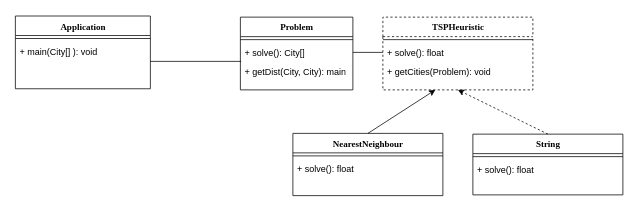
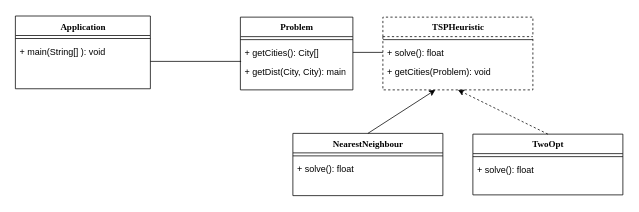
  <mxCell id="0" />
  <mxCell id="1" parent="0" />
  <mxCell id="2" value="Problem" style="swimlane;html=1;fontStyle=1;align=center;verticalAlign=top;childLayout=stackLayout;horizontal=1;startSize=26;horizontalStack=0;resizeParent=1;resizeLast=0;collapsible=1;marginBottom=0;swimlaneFillColor=#ffffff;rounded=0;shadow=0;comic=0;labelBackgroundColor=none;strokeColor=#000000;strokeWidth=1;fillColor=none;fontFamily=Verdana;fontSize=12;fontColor=#000000;" parent="1" vertex="1"><mxGeometry x="320" y="22" width="150" height="97" as="geometry" /></mxCell>
  <mxCell id="3" value="" style="line;html=1;strokeWidth=1;fillColor=none;align=left;verticalAlign=middle;spacingTop=-1;spacingLeft=3;spacingRight=3;rotatable=0;labelPosition=right;points=[];portConstraint=eastwest;" parent="2" vertex="1"><mxGeometry y="26" width="150" height="8" as="geometry" /></mxCell>
- <mxCell id="4" value="+ solve(): City[]" style="text;html=1;strokeColor=none;fillColor=none;align=left;verticalAlign=top;spacingLeft=4;spacingRight=4;whiteSpace=wrap;overflow=hidden;rotatable=0;points=[[0,0.5],[1,0.5]];portConstraint=eastwest;" parent="2" vertex="1"><mxGeometry y="34" width="150" height="26" as="geometry" /></mxCell>
+ <mxCell id="4" value="+ getCities(): City[]" style="text;html=1;strokeColor=none;fillColor=none;align=left;verticalAlign=top;spacingLeft=4;spacingRight=4;whiteSpace=wrap;overflow=hidden;rotatable=0;points=[[0,0.5],[1,0.5]];portConstraint=eastwest;" parent="2" vertex="1"><mxGeometry y="34" width="150" height="26" as="geometry" /></mxCell>
  <mxCell id="5" value="+ getDist(City, City): main" style="text;html=1;strokeColor=none;fillColor=none;align=left;verticalAlign=top;spacingLeft=4;spacingRight=4;whiteSpace=wrap;overflow=hidden;rotatable=0;points=[[0,0.5],[1,0.5]];portConstraint=eastwest;" parent="2" vertex="1"><mxGeometry y="60" width="150" height="26" as="geometry" /></mxCell>
  <mxCell id="6" value="TSPHeuristic" style="swimlane;html=1;fontStyle=1;align=center;verticalAlign=top;childLayout=stackLayout;horizontal=1;startSize=26;horizontalStack=0;resizeParent=1;resizeLast=0;collapsible=1;marginBottom=0;swimlaneFillColor=#ffffff;rounded=0;shadow=0;comic=0;labelBackgroundColor=none;strokeColor=#000000;strokeWidth=1;fillColor=none;fontFamily=Verdana;fontSize=12;fontColor=#000000;dashed=1;" parent="1" vertex="1"><mxGeometry x="510" y="22" width="200" height="97" as="geometry" /></mxCell>
  <mxCell id="7" value="" style="line;html=1;strokeWidth=1;fillColor=none;align=left;verticalAlign=middle;spacingTop=-1;spacingLeft=3;spacingRight=3;rotatable=0;labelPosition=right;points=[];portConstraint=eastwest;" parent="6" vertex="1"><mxGeometry y="26" width="200" height="8" as="geometry" /></mxCell>
  <mxCell id="8" value="+ solve(): float" style="text;html=1;strokeColor=none;fillColor=none;align=left;verticalAlign=top;spacingLeft=4;spacingRight=4;whiteSpace=wrap;overflow=hidden;rotatable=0;points=[[0,0.5],[1,0.5]];portConstraint=eastwest;" parent="6" vertex="1"><mxGeometry y="34" width="200" height="26" as="geometry" /></mxCell>
  <mxCell id="9" value="+ getCities(Problem): void" style="text;html=1;strokeColor=none;fillColor=none;align=left;verticalAlign=top;spacingLeft=4;spacingRight=4;whiteSpace=wrap;overflow=hidden;rotatable=0;points=[[0,0.5],[1,0.5]];portConstraint=eastwest;" parent="6" vertex="1"><mxGeometry y="60" width="200" height="26" as="geometry" /></mxCell>
  <mxCell id="10" style="edgeStyle=none;rounded=0;orthogonalLoop=1;jettySize=auto;html=1;exitX=1;exitY=0.5;exitDx=0;exitDy=0;entryX=0;entryY=0.5;entryDx=0;entryDy=0;endArrow=none;endFill=0;" parent="1" source="4" target="8" edge="1"><mxGeometry relative="1" as="geometry" /></mxCell>
  <mxCell id="11" value="Application" style="swimlane;html=1;fontStyle=1;align=center;verticalAlign=top;childLayout=stackLayout;horizontal=1;startSize=26;horizontalStack=0;resizeParent=1;resizeLast=0;collapsible=1;marginBottom=0;swimlaneFillColor=#ffffff;rounded=0;shadow=0;comic=0;labelBackgroundColor=none;strokeColor=#000000;strokeWidth=1;fillColor=none;fontFamily=Verdana;fontSize=12;fontColor=#000000;" parent="1" vertex="1"><mxGeometry x="20" y="20.5" width="180" height="97" as="geometry" /></mxCell>
  <mxCell id="12" value="" style="line;html=1;strokeWidth=1;fillColor=none;align=left;verticalAlign=middle;spacingTop=-1;spacingLeft=3;spacingRight=3;rotatable=0;labelPosition=right;points=[];portConstraint=eastwest;" parent="11" vertex="1"><mxGeometry y="26" width="180" height="8" as="geometry" /></mxCell>
- <mxCell id="13" value="+ main(City[] ): void" style="text;html=1;strokeColor=none;fillColor=none;align=left;verticalAlign=top;spacingLeft=4;spacingRight=4;whiteSpace=wrap;overflow=hidden;rotatable=0;points=[[0,0.5],[1,0.5]];portConstraint=eastwest;" parent="11" vertex="1"><mxGeometry y="34" width="180" height="26" as="geometry" /></mxCell>
+ <mxCell id="13" value="+ main(String[] ): void" style="text;html=1;strokeColor=none;fillColor=none;align=left;verticalAlign=top;spacingLeft=4;spacingRight=4;whiteSpace=wrap;overflow=hidden;rotatable=0;points=[[0,0.5],[1,0.5]];portConstraint=eastwest;" parent="11" vertex="1"><mxGeometry y="34" width="180" height="26" as="geometry" /></mxCell>
  <mxCell id="14" style="edgeStyle=none;rounded=0;orthogonalLoop=1;jettySize=auto;html=1;endArrow=none;endFill=0;" parent="1" edge="1"><mxGeometry relative="1" as="geometry"><mxPoint x="321" y="81" as="sourcePoint" /><mxPoint x="200" y="81" as="targetPoint" /></mxGeometry></mxCell>
  <mxCell id="15" value="NearestNeighbour" style="swimlane;html=1;fontStyle=1;align=center;verticalAlign=top;childLayout=stackLayout;horizontal=1;startSize=26;horizontalStack=0;resizeParent=1;resizeLast=0;collapsible=1;marginBottom=0;swimlaneFillColor=#ffffff;rounded=0;shadow=0;comic=0;labelBackgroundColor=none;strokeColor=#000000;strokeWidth=1;fillColor=none;fontFamily=Verdana;fontSize=12;fontColor=#000000;" parent="1" vertex="1"><mxGeometry x="390" y="177" width="200" height="83" as="geometry" /></mxCell>
  <mxCell id="16" value="" style="line;html=1;strokeWidth=1;fillColor=none;align=left;verticalAlign=middle;spacingTop=-1;spacingLeft=3;spacingRight=3;rotatable=0;labelPosition=right;points=[];portConstraint=eastwest;" parent="15" vertex="1"><mxGeometry y="26" width="200" height="8" as="geometry" /></mxCell>
  <mxCell id="17" value="+ solve(): float" style="text;html=1;strokeColor=none;fillColor=none;align=left;verticalAlign=top;spacingLeft=4;spacingRight=4;whiteSpace=wrap;overflow=hidden;rotatable=0;points=[[0,0.5],[1,0.5]];portConstraint=eastwest;" parent="15" vertex="1"><mxGeometry y="34" width="200" height="26" as="geometry" /></mxCell>
- <mxCell id="18" value="String" style="swimlane;html=1;fontStyle=1;align=center;verticalAlign=top;childLayout=stackLayout;horizontal=1;startSize=26;horizontalStack=0;resizeParent=1;resizeLast=0;collapsible=1;marginBottom=0;swimlaneFillColor=#ffffff;rounded=0;shadow=0;comic=0;labelBackgroundColor=none;strokeColor=#000000;strokeWidth=1;fillColor=none;fontFamily=Verdana;fontSize=12;fontColor=#000000;" parent="1" vertex="1"><mxGeometry x="630" y="178" width="200" height="81" as="geometry" /></mxCell>
+ <mxCell id="18" value="TwoOpt" style="swimlane;html=1;fontStyle=1;align=center;verticalAlign=top;childLayout=stackLayout;horizontal=1;startSize=26;horizontalStack=0;resizeParent=1;resizeLast=0;collapsible=1;marginBottom=0;swimlaneFillColor=#ffffff;rounded=0;shadow=0;comic=0;labelBackgroundColor=none;strokeColor=#000000;strokeWidth=1;fillColor=none;fontFamily=Verdana;fontSize=12;fontColor=#000000;" parent="1" vertex="1"><mxGeometry x="630" y="178" width="200" height="81" as="geometry" /></mxCell>
  <mxCell id="19" value="" style="line;html=1;strokeWidth=1;fillColor=none;align=left;verticalAlign=middle;spacingTop=-1;spacingLeft=3;spacingRight=3;rotatable=0;labelPosition=right;points=[];portConstraint=eastwest;" parent="18" vertex="1"><mxGeometry y="26" width="200" height="8" as="geometry" /></mxCell>
  <mxCell id="20" value="+ solve(): float" style="text;html=1;strokeColor=none;fillColor=none;align=left;verticalAlign=top;spacingLeft=4;spacingRight=4;whiteSpace=wrap;overflow=hidden;rotatable=0;points=[[0,0.5],[1,0.5]];portConstraint=eastwest;" parent="18" vertex="1"><mxGeometry y="34" width="200" height="26" as="geometry" /></mxCell>
  <mxCell id="21" value="" style="endArrow=classic;html=1;exitX=0.5;exitY=0;exitDx=0;exitDy=0;" parent="1" source="15" edge="1"><mxGeometry width="50" height="50" relative="1" as="geometry"><mxPoint x="470" y="389" as="sourcePoint" /><mxPoint x="580" y="119" as="targetPoint" /></mxGeometry></mxCell>
  <mxCell id="22" value="" style="endArrow=classic;html=1;exitX=0.5;exitY=0;exitDx=0;exitDy=0;entryX=0.5;entryY=1;entryDx=0;entryDy=0;dashed=1;" parent="1" source="18" target="6" edge="1"><mxGeometry width="50" height="50" relative="1" as="geometry"><mxPoint x="580" y="489" as="sourcePoint" /><mxPoint x="670" y="431" as="targetPoint" /></mxGeometry></mxCell>
